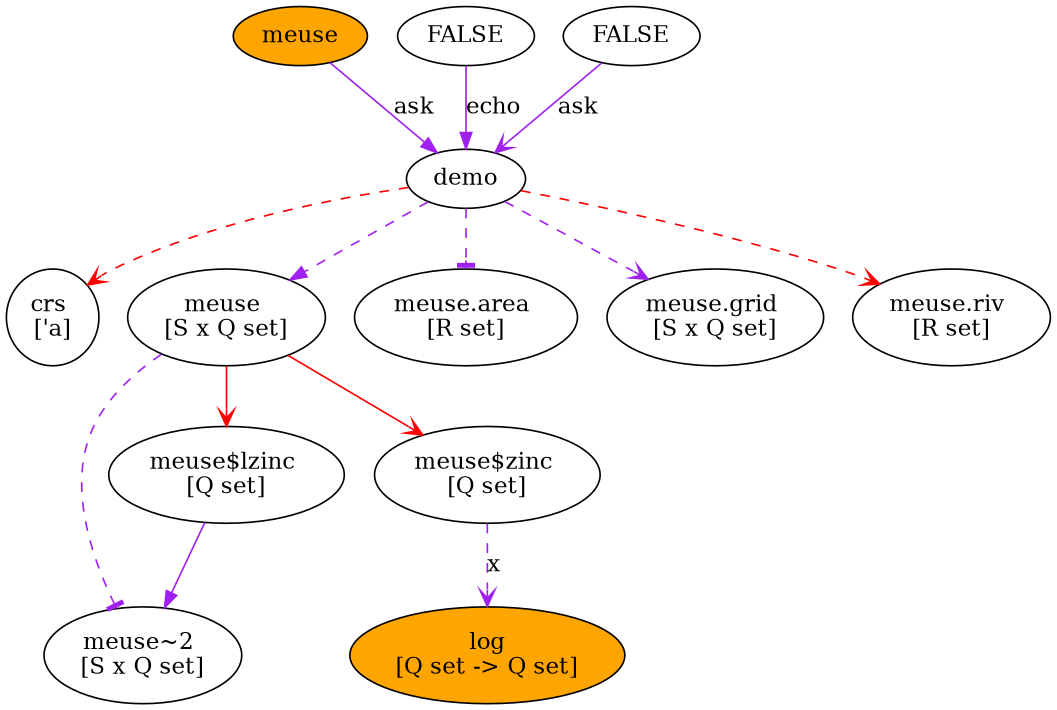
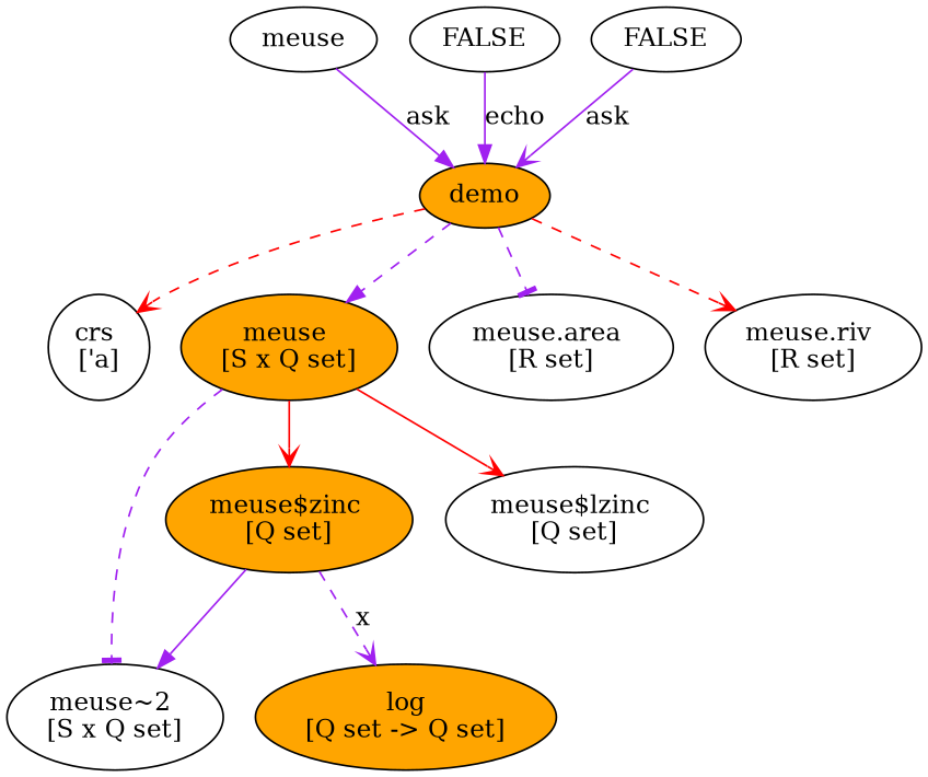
  digraph {
    fontcolor=black
    rank=same
    rankdir=TB
    splines=TRUE
    node [color=black fillcolor=white fixedsize=FALSE fontcolor=black fontsize=14 shape=ellipse style=filled]
    edge [arrowhead=vee arrowsize=1 arrowtail=none color=purple dir=forward fontcolor=black fontsize=14 headport=center labelfontsize=11 minlen=1 style=dashed weight=1]
-   n1 [height=0.5 label=demo width=0.89573]
+   n1 [fillcolor=orange height=0.5 label=demo width=0.89573]
    n2 [height=0.8171 label="crs \n['a]" width=0.75]
-   n3 [height=0.8171 label="meuse \n[S x Q set]" width=1.4851]
+   n3 [fillcolor=orange height=0.8171 label="meuse \n[S x Q set]" width=1.4851]
    n4 [height=0.8171 label="meuse.area \n[R set]" width=1.6115]
-   n5 [height=0.8171 label="meuse.grid \n[S x Q set]" width=1.5903]
    n6 [height=0.8171 label="meuse.riv \n[R set]" width=1.4521]
    n7 [height=0.8171 label="meuse~2 \n[S x Q set]" width=1.4851]
-   n8 [height=0.8171 label="meuse$zinc \n[Q set]" width=1.6738]
+   n8 [fillcolor=orange height=0.8171 label="meuse$zinc \n[Q set]" width=1.6738]
    n9 [height=0.8171 label="meuse$lzinc \n[Q set]" width=1.7537]
-   n10 [fillcolor=orange height=0.5 label=meuse width=0.98203]
+   n10 [height=0.5 label=meuse width=0.98203]
    n11 [height=0.5 label=FALSE width=1.1187]
    n12 [height=0.5 label=FALSE width=1.1187]
    n13 [fillcolor=orange height=0.8171 label="log\n[Q set -> Q set]" width=2.0134]
    n1 -> n2 [color=red]
    n1 -> n3 [arrowhead=normal]
    n1 -> n4 [arrowhead=tee]
-   n1 -> n5
    n1 -> n6 [color=red]
    n3 -> n7 [arrowhead=tee]
    n3 -> n8 [color=red style=solid]
    n3 -> n9 [color=red style=solid]
    n8 -> n13 [label=x]
-   n9 -> n7 [arrowhead=normal style=solid]
+   n8 -> n7 [arrowhead=normal style=solid]
    n10 -> n1 [arrowhead=normal label=ask style=solid]
    n11 -> n1 [arrowhead=normal label=echo style=solid]
    n12 -> n1 [label=ask style=solid]
  }
